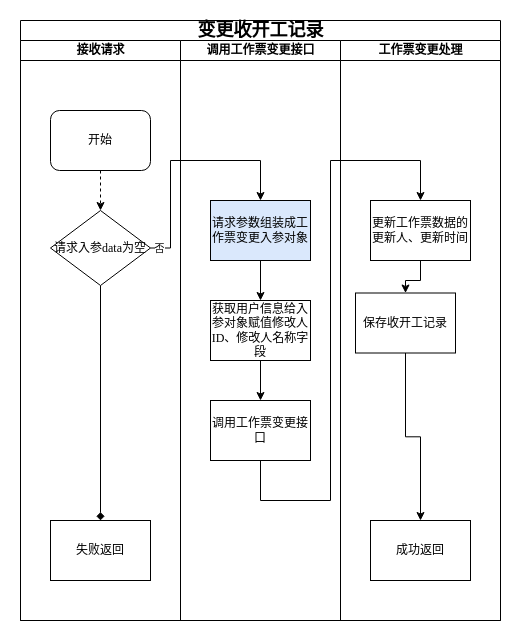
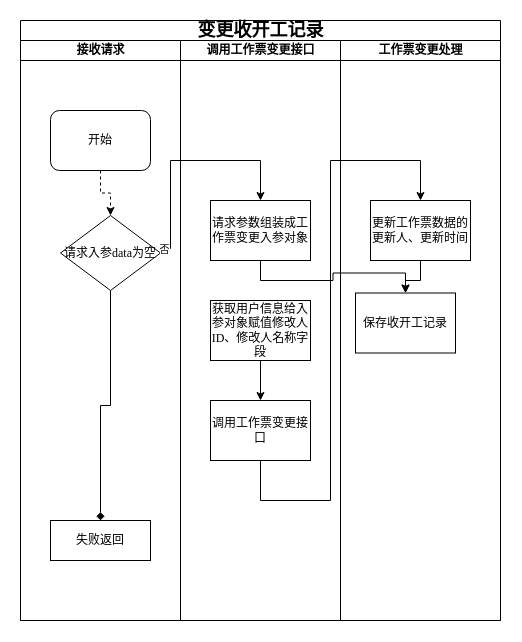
  <mxCell id="0" />
  <mxCell id="1" parent="0" />
  <mxCell id="2" value="&lt;font style=&quot;font-size: 18px;&quot;&gt;变更收开工记录&lt;/font&gt;" style="swimlane;html=1;childLayout=stackLayout;startSize=20;rounded=0;shadow=0;labelBackgroundColor=none;strokeWidth=1;fontFamily=Verdana;fontSize=8;align=center;" vertex="1" parent="1"><mxGeometry x="20" y="20" width="480" height="600" as="geometry" /></mxCell>
  <mxCell id="3" value="接收请求" style="swimlane;html=1;startSize=20;" vertex="1" parent="2"><mxGeometry y="20" width="160" height="580" as="geometry"><mxRectangle y="20" width="40" height="730" as="alternateBounds" /></mxGeometry></mxCell>
  <mxCell id="4" style="edgeStyle=orthogonalEdgeStyle;rounded=0;orthogonalLoop=1;jettySize=auto;html=1;exitX=0.5;exitY=1;exitDx=0;exitDy=0;entryX=0.5;entryY=0;entryDx=0;entryDy=0;dashed=1;" edge="1" parent="3" source="5" target="8"><mxGeometry relative="1" as="geometry" /></mxCell>
  <mxCell id="5" value="&lt;font style=&quot;font-size: 12px;&quot;&gt;开始&lt;/font&gt;" style="rounded=1;whiteSpace=wrap;html=1;shadow=0;labelBackgroundColor=none;strokeWidth=1;fontFamily=Verdana;fontSize=8;align=center;" vertex="1" parent="3"><mxGeometry x="30" y="70" width="100" height="60" as="geometry" /></mxCell>
- <mxCell id="6" value="&lt;span style=&quot;font-size: 12px;&quot;&gt;失败返回&lt;/span&gt;" style="whiteSpace=wrap;html=1;fontSize=8;fontFamily=Verdana;rounded=0;shadow=0;labelBackgroundColor=none;strokeWidth=1;" vertex="1" parent="3"><mxGeometry x="30" y="480" width="100" height="60" as="geometry" /></mxCell>
+ <mxCell id="6" value="&lt;span style=&quot;font-size: 12px;&quot;&gt;失败返回&lt;/span&gt;" style="whiteSpace=wrap;html=1;fontSize=8;fontFamily=Verdana;rounded=0;shadow=0;labelBackgroundColor=none;strokeWidth=1;" vertex="1" parent="3"><mxGeometry x="30" y="480" width="100" height="40" as="geometry" /></mxCell>
  <mxCell id="7" style="edgeStyle=orthogonalEdgeStyle;rounded=0;orthogonalLoop=1;jettySize=auto;html=1;exitX=0.5;exitY=1;exitDx=0;exitDy=0;entryX=0.5;entryY=0;entryDx=0;entryDy=0;endArrow=diamond;" edge="1" parent="3" source="8" target="6"><mxGeometry relative="1" as="geometry" /></mxCell>
- <mxCell id="8" value="&lt;span style=&quot;font-size: 12px;&quot;&gt;请求入参data为空&lt;/span&gt;" style="rhombus;whiteSpace=wrap;html=1;rounded=0;shadow=0;labelBackgroundColor=none;strokeWidth=1;fontFamily=Verdana;fontSize=8;align=center;" vertex="1" parent="3"><mxGeometry x="30" y="170" width="100" height="75" as="geometry" /></mxCell>
+ <mxCell id="8" value="&lt;span style=&quot;font-size: 12px;&quot;&gt;请求入参data为空&lt;/span&gt;" style="rhombus;whiteSpace=wrap;html=1;rounded=0;shadow=0;labelBackgroundColor=none;strokeWidth=1;fontFamily=Verdana;fontSize=8;align=center;" vertex="1" parent="3"><mxGeometry x="40" y="175" width="100" height="75" as="geometry" /></mxCell>
  <mxCell id="9" value="调用工作票变更接口" style="swimlane;html=1;startSize=20;" vertex="1" parent="2"><mxGeometry x="160" y="20" width="160" height="580" as="geometry" /></mxCell>
- <mxCell id="10" style="edgeStyle=orthogonalEdgeStyle;rounded=0;orthogonalLoop=1;jettySize=auto;html=1;exitX=0.5;exitY=1;exitDx=0;exitDy=0;" edge="1" parent="9" source="11" target="13"><mxGeometry relative="1" as="geometry" /></mxCell>
- <mxCell id="11" value="&lt;span style=&quot;font-size: 12px;&quot;&gt;请求参数组装成工作票变更入参对象&lt;/span&gt;" style="whiteSpace=wrap;html=1;fontSize=8;fontFamily=Verdana;rounded=0;shadow=0;labelBackgroundColor=none;strokeWidth=1;fillColor=#dae8fc;" vertex="1" parent="9"><mxGeometry x="30" y="160" width="100" height="60" as="geometry" /></mxCell>
+ <mxCell id="10" style="edgeStyle=orthogonalEdgeStyle;rounded=0;orthogonalLoop=1;jettySize=auto;html=1;exitX=0.5;exitY=1;exitDx=0;exitDy=0;" edge="1" parent="9" source="11" target="17"><mxGeometry relative="1" as="geometry" /></mxCell>
+ <mxCell id="11" value="&lt;span style=&quot;font-size: 12px;&quot;&gt;请求参数组装成工作票变更入参对象&lt;/span&gt;" style="whiteSpace=wrap;html=1;fontSize=8;fontFamily=Verdana;rounded=0;shadow=0;labelBackgroundColor=none;strokeWidth=1;" vertex="1" parent="9"><mxGeometry x="30" y="160" width="100" height="60" as="geometry" /></mxCell>
  <mxCell id="12" style="edgeStyle=orthogonalEdgeStyle;rounded=0;orthogonalLoop=1;jettySize=auto;html=1;exitX=0.5;exitY=1;exitDx=0;exitDy=0;entryX=0.5;entryY=0;entryDx=0;entryDy=0;" edge="1" parent="9" source="13" target="14"><mxGeometry relative="1" as="geometry" /></mxCell>
  <mxCell id="13" value="&lt;span style=&quot;font-size: 12px;&quot;&gt;获取用户信息给入参对象赋值修改人ID、修改人名称字段&lt;/span&gt;" style="whiteSpace=wrap;html=1;fontSize=8;fontFamily=Verdana;rounded=0;shadow=0;labelBackgroundColor=none;strokeWidth=1;" vertex="1" parent="9"><mxGeometry x="30" y="260" width="100" height="60" as="geometry" /></mxCell>
  <mxCell id="14" value="&lt;span style=&quot;font-size: 12px;&quot;&gt;调用工作票变更接口&lt;/span&gt;" style="whiteSpace=wrap;html=1;fontSize=8;fontFamily=Verdana;rounded=0;shadow=0;labelBackgroundColor=none;strokeWidth=1;" vertex="1" parent="9"><mxGeometry x="30" y="360" width="100" height="60" as="geometry" /></mxCell>
  <mxCell id="15" value="工作票变更处理" style="swimlane;html=1;startSize=20;" vertex="1" parent="2"><mxGeometry x="320" y="20" width="160" height="580" as="geometry" /></mxCell>
- <mxCell id="16" style="edgeStyle=orthogonalEdgeStyle;rounded=0;orthogonalLoop=1;jettySize=auto;html=1;exitX=0.5;exitY=1;exitDx=0;exitDy=0;" edge="1" parent="15" source="17" target="20"><mxGeometry relative="1" as="geometry"><mxPoint x="80" y="370" as="targetPoint" /></mxGeometry></mxCell>
  <mxCell id="17" value="&lt;span style=&quot;font-size: 12px;&quot;&gt;保存收开工记录&lt;/span&gt;" style="whiteSpace=wrap;html=1;fontSize=8;fontFamily=Verdana;rounded=0;shadow=0;labelBackgroundColor=none;strokeWidth=1;" vertex="1" parent="15"><mxGeometry x="15" y="252.5" width="100" height="60" as="geometry" /></mxCell>
  <mxCell id="18" style="edgeStyle=orthogonalEdgeStyle;rounded=0;orthogonalLoop=1;jettySize=auto;html=1;exitX=0.5;exitY=1;exitDx=0;exitDy=0;" edge="1" parent="15" source="19" target="17"><mxGeometry relative="1" as="geometry" /></mxCell>
  <mxCell id="19" value="&lt;span style=&quot;font-size: 12px;&quot;&gt;更新工作票数据的更新人、更新时间&lt;/span&gt;" style="whiteSpace=wrap;html=1;fontSize=8;fontFamily=Verdana;rounded=0;shadow=0;labelBackgroundColor=none;strokeWidth=1;" vertex="1" parent="15"><mxGeometry x="30" y="160" width="100" height="60" as="geometry" /></mxCell>
- <mxCell id="20" value="&lt;span style=&quot;font-size: 12px;&quot;&gt;成功返回&lt;/span&gt;" style="whiteSpace=wrap;html=1;fontSize=8;fontFamily=Verdana;rounded=0;shadow=0;labelBackgroundColor=none;strokeWidth=1;" vertex="1" parent="15"><mxGeometry x="30" y="480" width="100" height="60" as="geometry" /></mxCell>
  <mxCell id="21" style="edgeStyle=orthogonalEdgeStyle;rounded=0;orthogonalLoop=1;jettySize=auto;html=1;exitX=1;exitY=0.5;exitDx=0;exitDy=0;entryX=0.5;entryY=0;entryDx=0;entryDy=0;" edge="1" parent="2" source="8" target="11"><mxGeometry relative="1" as="geometry"><Array as="points"><mxPoint x="150" y="228" /><mxPoint x="150" y="140" /><mxPoint x="240" y="140" /></Array></mxGeometry></mxCell>
  <mxCell id="22" value="&lt;font style=&quot;font-size: 10px;&quot;&gt;否&lt;/font&gt;" style="edgeLabel;html=1;align=center;verticalAlign=middle;resizable=0;points=[];" vertex="1" connectable="0" parent="21"><mxGeometry x="-0.932" relative="1" as="geometry"><mxPoint as="offset" /></mxGeometry></mxCell>
  <mxCell id="23" style="edgeStyle=orthogonalEdgeStyle;rounded=0;orthogonalLoop=1;jettySize=auto;html=1;exitX=0.5;exitY=1;exitDx=0;exitDy=0;entryX=0.5;entryY=0;entryDx=0;entryDy=0;" edge="1" parent="2" source="14" target="19"><mxGeometry relative="1" as="geometry"><mxPoint x="400" y="172.5" as="targetPoint" /><Array as="points"><mxPoint x="240" y="480" /><mxPoint x="310" y="480" /><mxPoint x="310" y="140" /><mxPoint x="400" y="140" /></Array><mxPoint x="240" y="650" as="sourcePoint" /></mxGeometry></mxCell>
